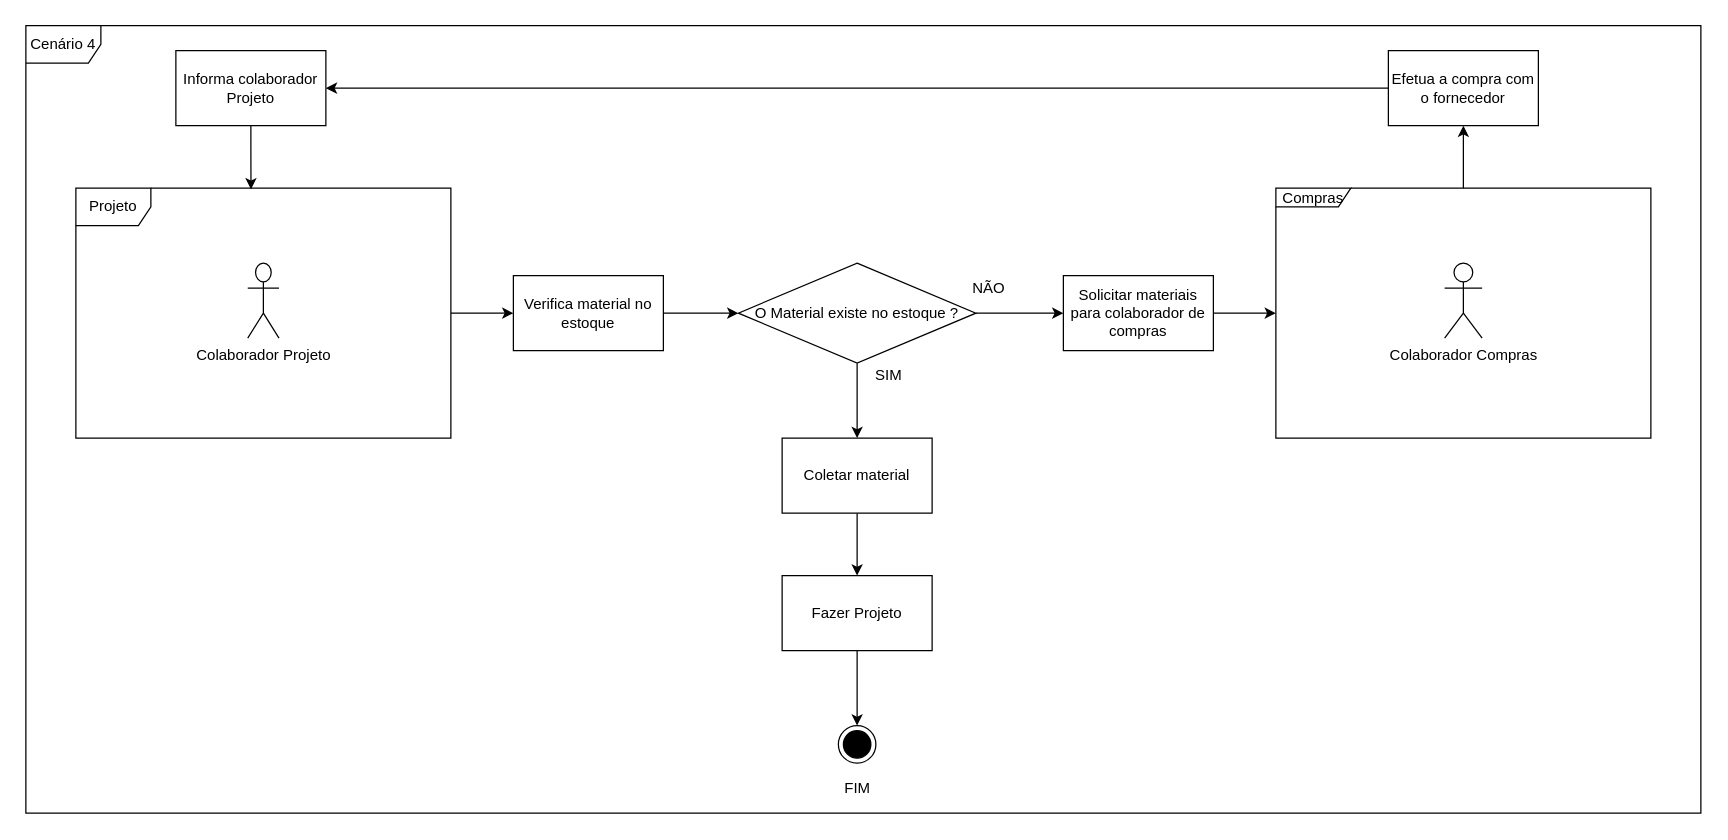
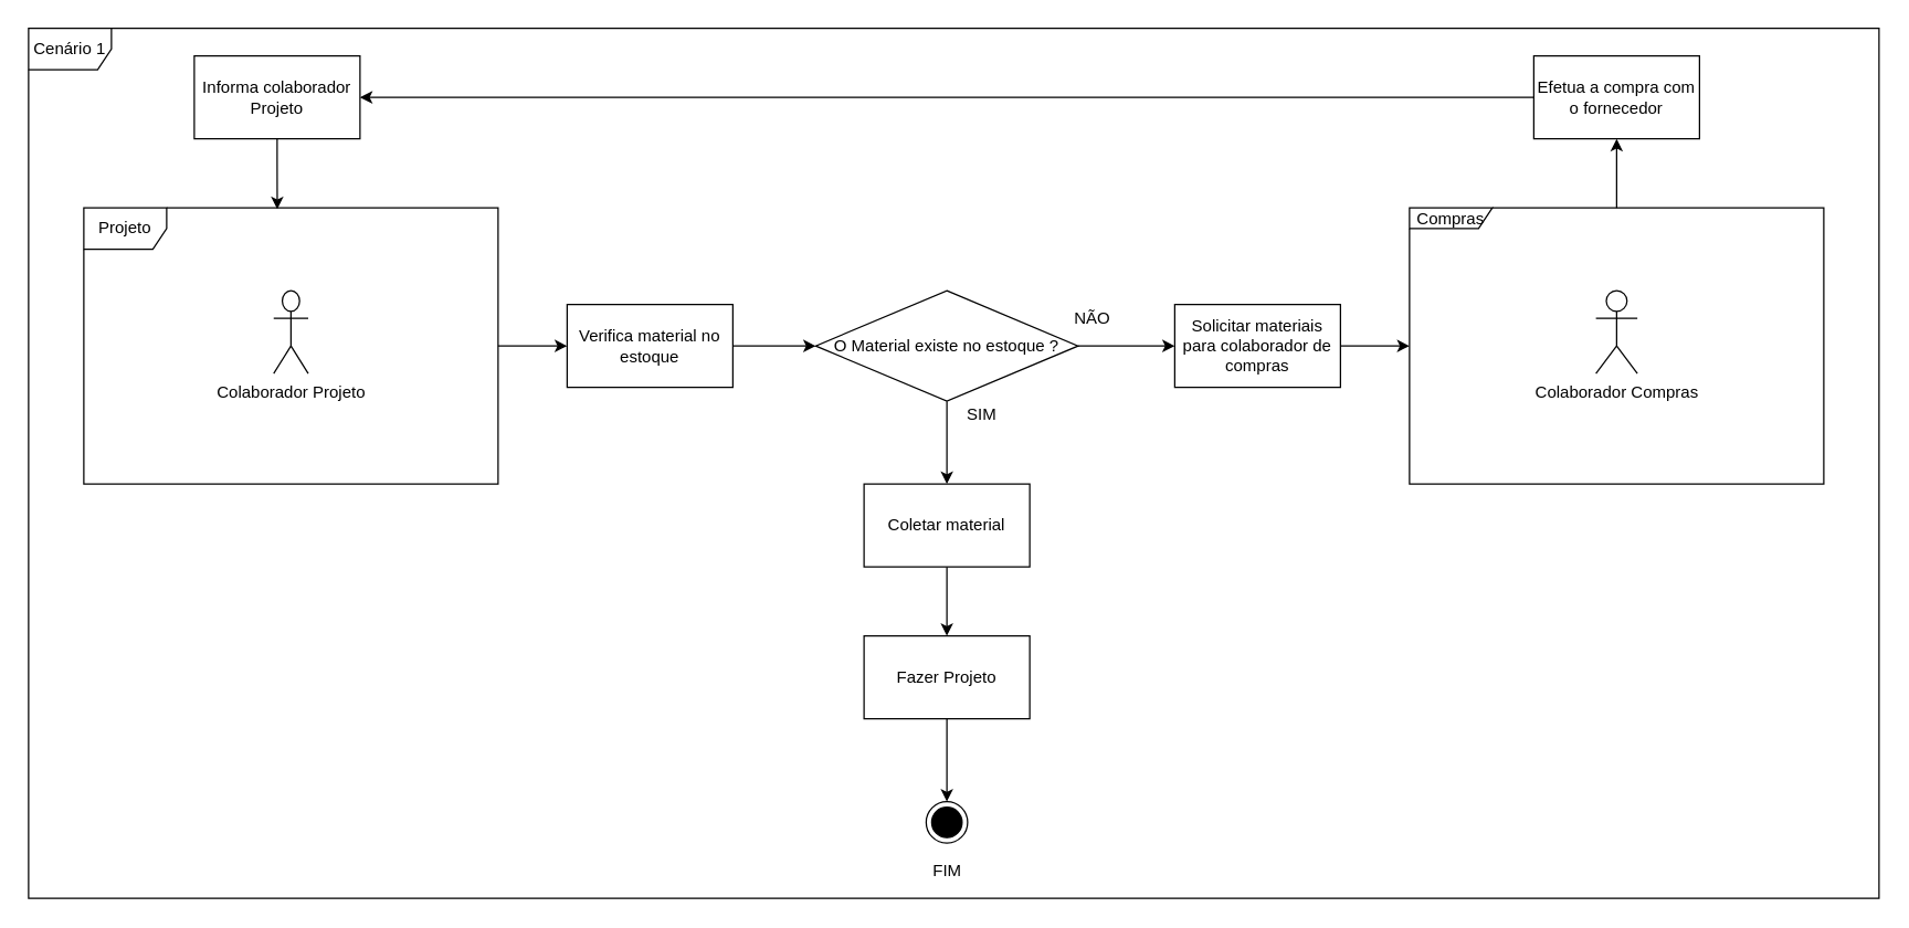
  <mxCell id="0" />
  <mxCell id="1" parent="0" />
  <mxCell id="2" style="edgeStyle=orthogonalEdgeStyle;curved=0;rounded=1;sketch=0;orthogonalLoop=1;jettySize=auto;html=1;" edge="1" parent="1" source="3" target="22"><mxGeometry relative="1" as="geometry" /></mxCell>
  <mxCell id="3" value="Compras" style="shape=umlFrame;whiteSpace=wrap;html=1;width=60;height=15;" vertex="1" parent="1"><mxGeometry x="1020" y="150" width="300" height="200" as="geometry" /></mxCell>
  <mxCell id="4" value="Colaborador Compras" style="shape=umlActor;verticalLabelPosition=bottom;verticalAlign=top;html=1;" vertex="1" parent="1"><mxGeometry x="1155" y="210" width="30" height="60" as="geometry" /></mxCell>
  <mxCell id="5" style="edgeStyle=orthogonalEdgeStyle;curved=0;rounded=1;sketch=0;orthogonalLoop=1;jettySize=auto;html=1;" edge="1" parent="1" source="6" target="20"><mxGeometry relative="1" as="geometry" /></mxCell>
  <mxCell id="6" value="Projeto" style="shape=umlFrame;whiteSpace=wrap;html=1;" vertex="1" parent="1"><mxGeometry x="60" y="150" width="300" height="200" as="geometry" /></mxCell>
  <mxCell id="7" value="Colaborador Projeto" style="shape=umlActor;verticalLabelPosition=bottom;verticalAlign=top;html=1;" vertex="1" parent="1"><mxGeometry x="197.5" y="210" width="25" height="60" as="geometry" /></mxCell>
  <mxCell id="8" style="edgeStyle=orthogonalEdgeStyle;rounded=0;orthogonalLoop=1;jettySize=auto;html=1;exitX=1;exitY=0.5;exitDx=0;exitDy=0;" edge="1" parent="1"><mxGeometry relative="1" as="geometry"><mxPoint x="770" y="243" as="sourcePoint" /><mxPoint x="770" y="243" as="targetPoint" /></mxGeometry></mxCell>
  <mxCell id="9" style="edgeStyle=orthogonalEdgeStyle;curved=0;rounded=1;sketch=0;orthogonalLoop=1;jettySize=auto;html=1;exitX=0.5;exitY=1;exitDx=0;exitDy=0;entryX=0.5;entryY=0;entryDx=0;entryDy=0;" edge="1" parent="1" source="11" target="13"><mxGeometry relative="1" as="geometry" /></mxCell>
  <mxCell id="10" style="edgeStyle=orthogonalEdgeStyle;curved=0;rounded=1;sketch=0;orthogonalLoop=1;jettySize=auto;html=1;exitX=1;exitY=0.5;exitDx=0;exitDy=0;entryX=0;entryY=0.5;entryDx=0;entryDy=0;" edge="1" parent="1" source="11" target="26"><mxGeometry relative="1" as="geometry" /></mxCell>
  <mxCell id="11" value="O Material existe no estoque ?&lt;br&gt;" style="rhombus;whiteSpace=wrap;html=1;" vertex="1" parent="1"><mxGeometry y="210" width="190" height="80" as="geometry" x="590" /></mxCell>
  <mxCell id="12" style="edgeStyle=orthogonalEdgeStyle;curved=0;rounded=1;sketch=0;orthogonalLoop=1;jettySize=auto;html=1;exitX=0.5;exitY=1;exitDx=0;exitDy=0;entryX=0.5;entryY=0;entryDx=0;entryDy=0;" edge="1" parent="1" source="13" target="16"><mxGeometry relative="1" as="geometry" /></mxCell>
  <mxCell id="13" value="Coletar material" style="whiteSpace=wrap;html=1;rounded=0;sketch=0;" vertex="1" parent="1"><mxGeometry x="625" y="350" width="120" height="60" as="geometry" /></mxCell>
  <mxCell id="14" value="" style="ellipse;html=1;shape=endState;rounded=0;sketch=0;fillColor=#000000;" vertex="1" parent="1"><mxGeometry x="670" y="580" width="30" height="30" as="geometry" /></mxCell>
  <mxCell id="15" style="edgeStyle=orthogonalEdgeStyle;curved=0;rounded=1;sketch=0;orthogonalLoop=1;jettySize=auto;html=1;entryX=0.5;entryY=0;entryDx=0;entryDy=0;" edge="1" parent="1" source="16" target="14"><mxGeometry relative="1" as="geometry" /></mxCell>
  <mxCell id="16" value="Fazer Projeto" style="whiteSpace=wrap;html=1;rounded=0;sketch=0;" vertex="1" parent="1"><mxGeometry x="625" y="460" width="120" height="60" as="geometry" /></mxCell>
  <mxCell id="17" value="SIM&lt;br&gt;" style="text;html=1;align=center;verticalAlign=middle;resizable=0;points=[];autosize=1;" vertex="1" parent="1"><mxGeometry x="690" y="290" width="40" height="20" as="geometry" /></mxCell>
  <mxCell id="18" value="NÃO" style="text;html=1;align=center;verticalAlign=middle;resizable=0;points=[];autosize=1;" vertex="1" parent="1"><mxGeometry x="770" y="220" width="40" height="20" as="geometry" /></mxCell>
  <mxCell id="19" style="edgeStyle=orthogonalEdgeStyle;curved=0;rounded=1;sketch=0;orthogonalLoop=1;jettySize=auto;html=1;exitX=1;exitY=0.5;exitDx=0;exitDy=0;" edge="1" parent="1" source="20" target="11"><mxGeometry relative="1" as="geometry" /></mxCell>
  <mxCell id="20" value="Verifica material no estoque" style="whiteSpace=wrap;html=1;rounded=0;sketch=0;fillColor=#ffffff;" vertex="1" parent="1"><mxGeometry x="410" y="220" width="120" height="60" as="geometry" /></mxCell>
  <mxCell id="21" style="edgeStyle=orthogonalEdgeStyle;curved=0;rounded=1;sketch=0;orthogonalLoop=1;jettySize=auto;html=1;" edge="1" parent="1" source="22" target="24"><mxGeometry relative="1" as="geometry"><mxPoint x="500" y="70" as="targetPoint" /></mxGeometry></mxCell>
  <mxCell id="22" value="Efetua a compra com o fornecedor" style="whiteSpace=wrap;html=1;rounded=0;sketch=0;fillColor=#ffffff;" vertex="1" parent="1"><mxGeometry x="1110" y="40" width="120" height="60" as="geometry" /></mxCell>
  <mxCell id="23" style="edgeStyle=orthogonalEdgeStyle;curved=0;rounded=1;sketch=0;orthogonalLoop=1;jettySize=auto;html=1;entryX=0.467;entryY=0.005;entryDx=0;entryDy=0;entryPerimeter=0;" edge="1" parent="1" source="24" target="6"><mxGeometry relative="1" as="geometry" /></mxCell>
  <mxCell id="24" value="Informa colaborador Projeto" style="whiteSpace=wrap;html=1;rounded=0;sketch=0;fillColor=#ffffff;" vertex="1" parent="1"><mxGeometry x="140" y="40" width="120" height="60" as="geometry" /></mxCell>
  <mxCell id="25" style="edgeStyle=orthogonalEdgeStyle;curved=0;rounded=1;sketch=0;orthogonalLoop=1;jettySize=auto;html=1;" edge="1" parent="1" source="26" target="3"><mxGeometry relative="1" as="geometry" /></mxCell>
  <mxCell id="26" value="Solicitar materiais para colaborador de compras" style="whiteSpace=wrap;html=1;rounded=0;sketch=0;fillColor=#ffffff;" vertex="1" parent="1"><mxGeometry x="850" y="220" width="120" height="60" as="geometry" /></mxCell>
  <mxCell id="27" value="FIM" style="text;html=1;align=center;verticalAlign=middle;resizable=0;points=[];autosize=1;" vertex="1" parent="1"><mxGeometry x="665" y="620" width="40" height="20" as="geometry" /></mxCell>
- <mxCell id="28" value="Cenário 4" style="shape=umlFrame;whiteSpace=wrap;html=1;rounded=0;sketch=0;fillColor=#ffffff;" vertex="1" parent="1"><mxGeometry x="20" y="20" width="1340" height="630" as="geometry" /></mxCell>
+ <mxCell id="28" value="Cenário 1" style="shape=umlFrame;whiteSpace=wrap;html=1;rounded=0;sketch=0;fillColor=#ffffff;" vertex="1" parent="1"><mxGeometry x="20" y="20" width="1340" height="630" as="geometry" /></mxCell>
